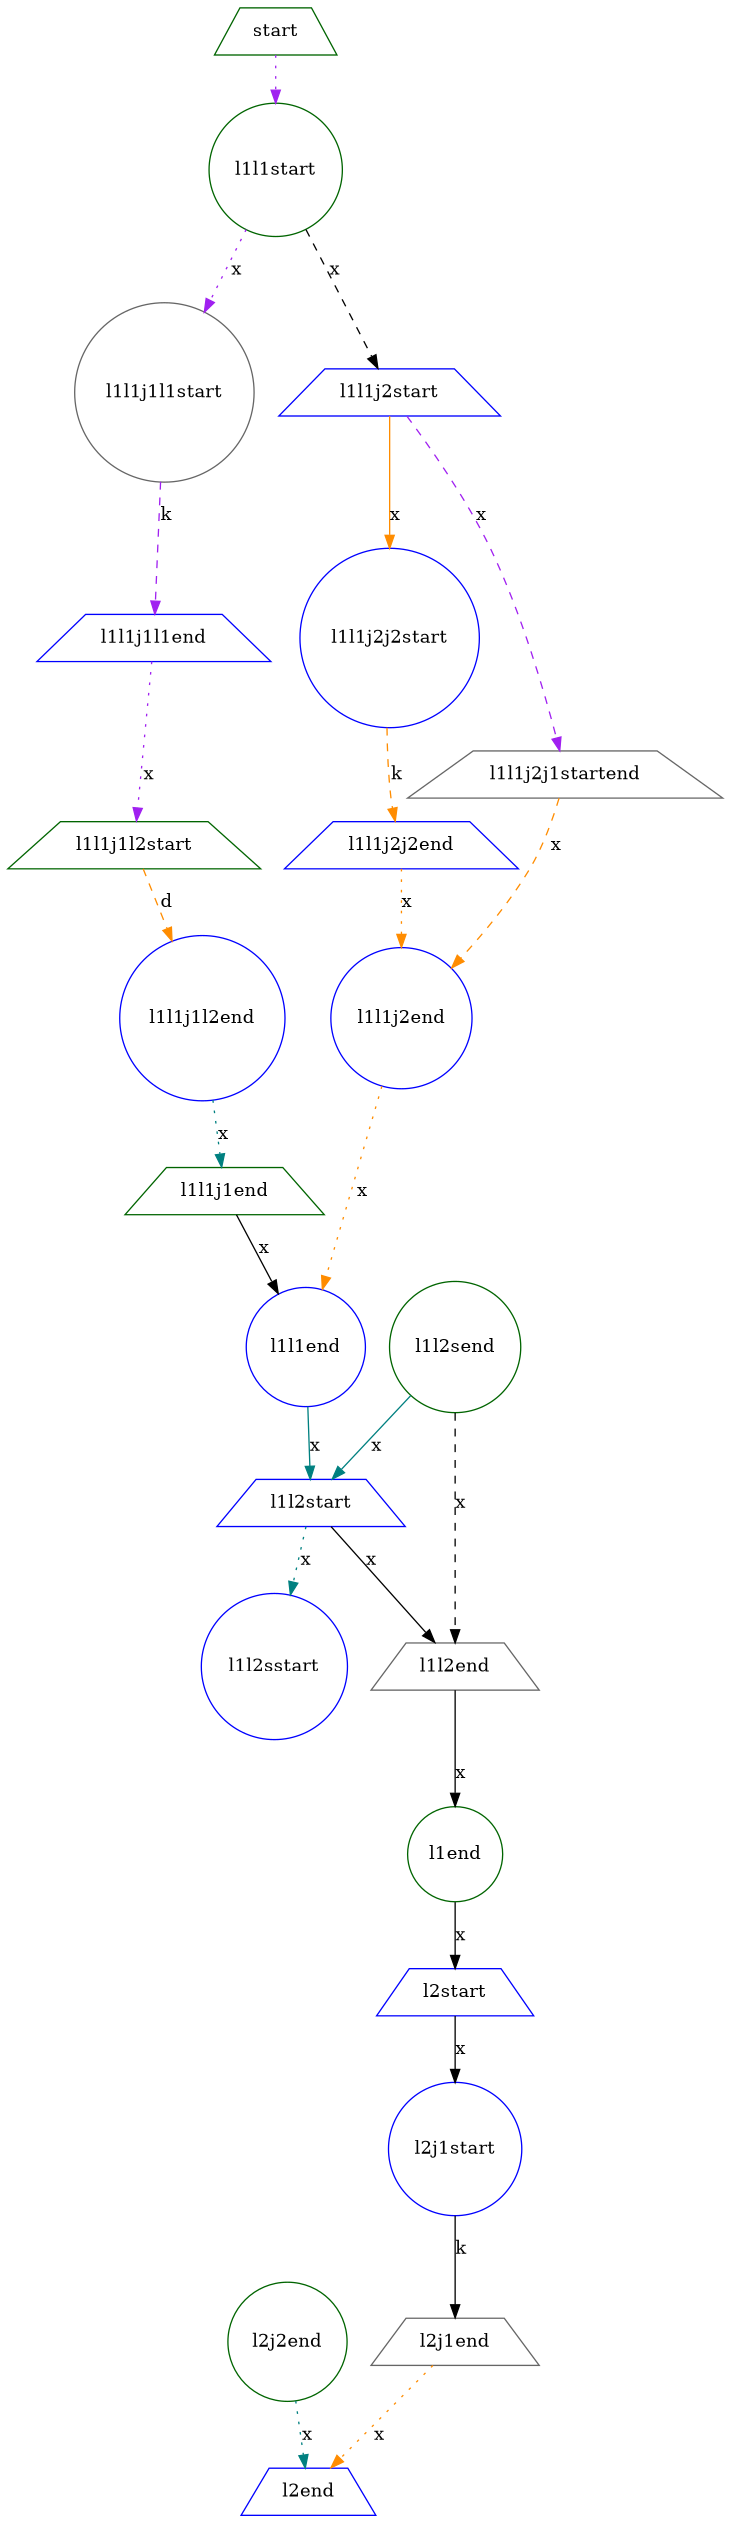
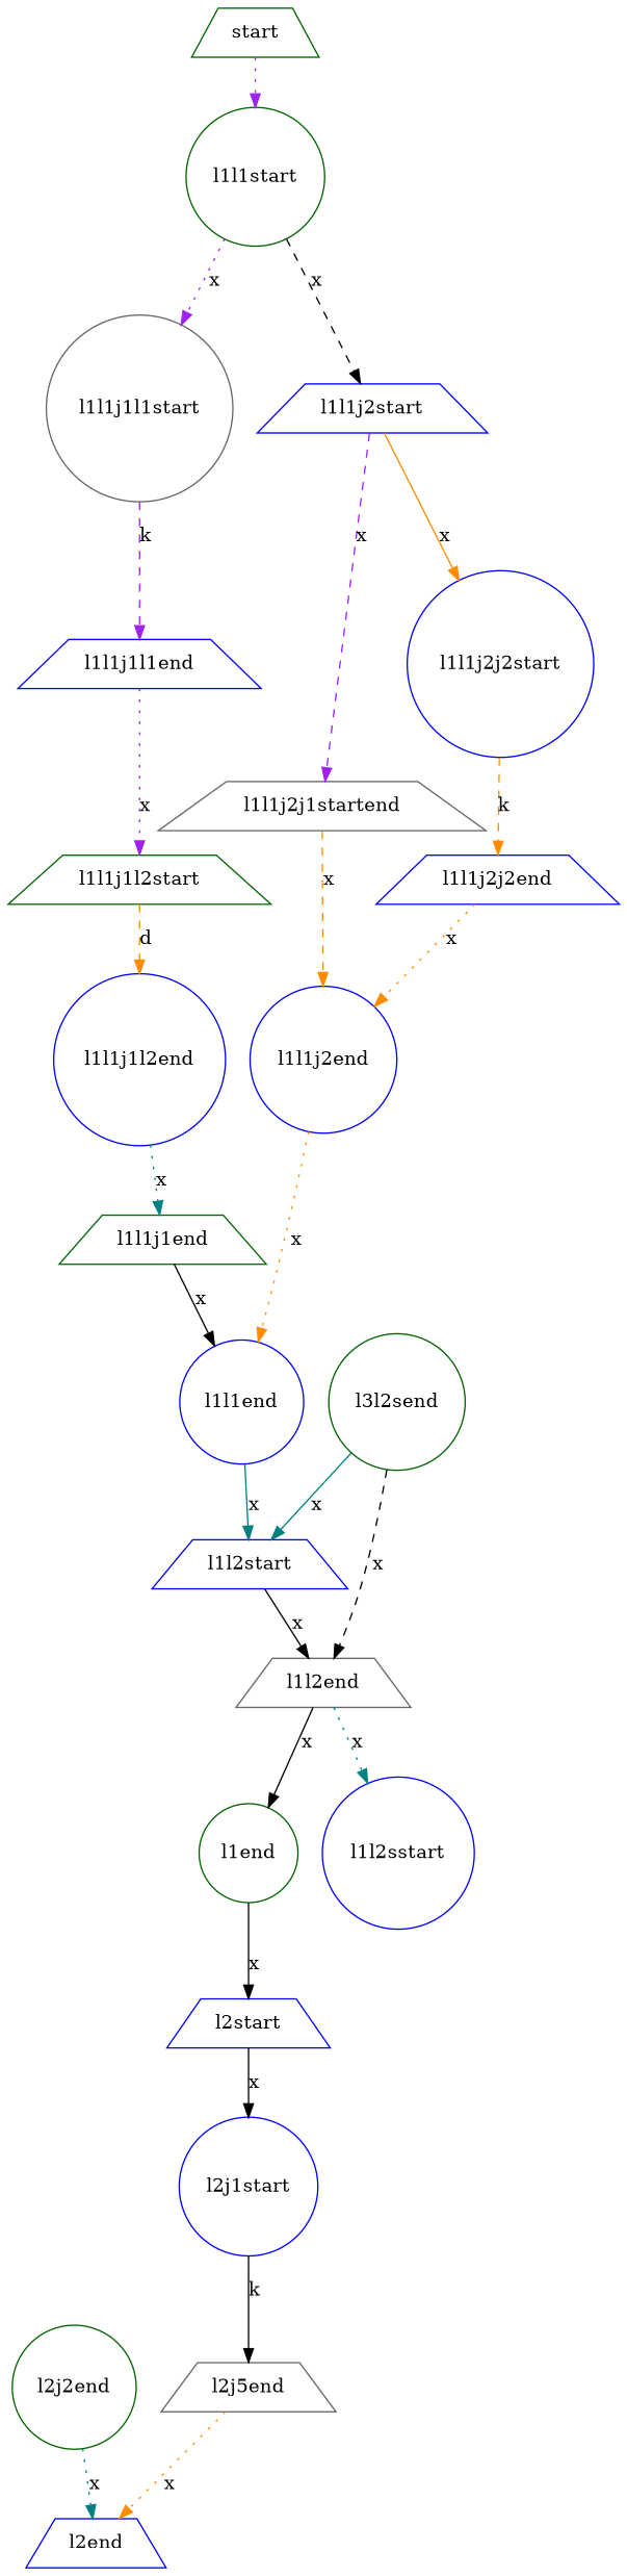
  digraph {
    rankdir=TB
    node [color=blue shape=trapezium]
    edge [color=black style=solid]
    l1end [color=darkgreen shape=circle]
    l2start
    l2j1start [shape=circle]
    l1l1start [color=darkgreen shape=circle]
    l1l1j1l1start [color=gray40 shape=circle]
    l1l1j2start
    l1l1j1l1end
    l1l1j2j1startend [color=gray40]
    l1l1j2j2start [shape=circle]
    start [color=darkgreen]
    l1l1end [shape=circle]
    l1l2start
    l1l2end [color=gray40]
    l1l2sstart [shape=circle]
    l1l1j1end [color=darkgreen]
    l1l1j1l2start [color=darkgreen]
    l1l1j1l2end [shape=circle]
    l1l1j2end [shape=circle]
    l1l1j2j2end
-   l1l2send [color=darkgreen shape=circle]
-   l2j1end [color=gray40]
+   l1l2send [color=darkgreen shape=circle label=l3l2send]
+   l2j1end [color=gray40 label=l2j5end]
    l2end
    l2j2end [color=darkgreen shape=circle]
    l1end -> l2start [label=x]
    l2start -> l2j1start [label=x]
    l2j1start -> l2j1end [label=k]
    l1l1start -> l1l1j1l1start [color=purple label=x style=dotted]
    l1l1start -> l1l1j2start [label=x style=dashed]
    l1l1j1l1start -> l1l1j1l1end [color=purple label=k style=dashed]
    l1l1j2start -> l1l1j2j1startend [color=purple label=x style=dashed]
    l1l1j2start -> l1l1j2j2start [color=darkorange label=x]
    l1l1j1l1end -> l1l1j1l2start [color=purple label=x style=dotted]
    l1l1j2j1startend -> l1l1j2end [color=darkorange label=x style=dashed]
    l1l1j2j2start -> l1l1j2j2end [color=darkorange label=k style=dashed]
    start -> l1l1start [color=purple style=dotted]
    l1l1end -> l1l2start [color=teal label=x]
    l1l2start -> l1l2end [label=x]
-   l1l2start -> l1l2sstart [color=teal label=x style=dotted]
+   l1l2end -> l1l2sstart [color=teal label=x style=dotted]
    l1l2end -> l1end [label=x]
    l1l1j1end -> l1l1end [label=x]
    l1l1j1l2start -> l1l1j1l2end [color=darkorange label=d style=dashed]
    l1l1j1l2end -> l1l1j1end [color=teal label=x style=dotted]
    l1l1j2end -> l1l1end [color=darkorange label=x style=dotted]
    l1l1j2j2end -> l1l1j2end [color=darkorange label=x style=dotted]
    l1l2send -> l1l2start [color=teal label=x]
    l1l2send -> l1l2end [label=x style=dashed]
    l2j1end -> l2end [color=darkorange label=x style=dotted]
    l2j2end -> l2end [color=teal label=x style=dotted]
  }
